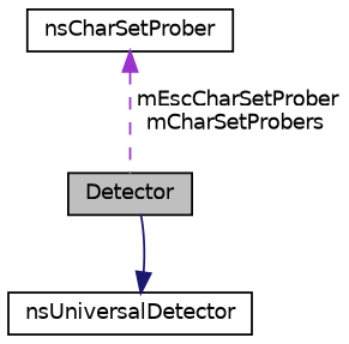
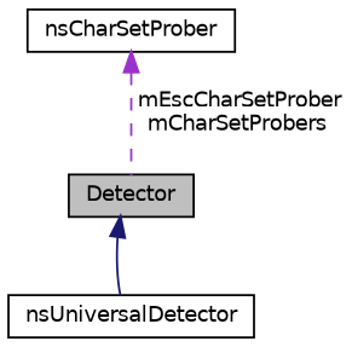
  digraph {
    node [color=black fillcolor=white fontname=Helvetica fontsize=10 shape=record style=filled]
    edge [dir=back fontname=Helvetica fontsize=10 labelfontname=Helvetica labelfontsize=10]
    n1 [fillcolor=grey75 fontcolor=black height=0.2 label=Detector width=0.4]
    n2 [height=0.2 label=nsUniversalDetector width=0.4]
    n3 [height=0.2 label=nsCharSetProber width=0.4]
-   n2 -> n1 [color=midnightblue style=solid]
+   n1 -> n2 [color=midnightblue style=solid]
    n3 -> n1 [color=darkorchid3 label=" mEscCharSetProber\nmCharSetProbers" style=dashed]
  }
